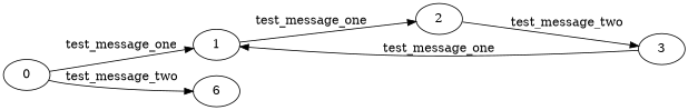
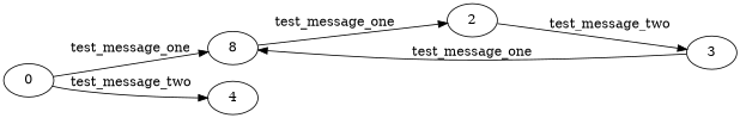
  digraph {
    rankdir=LR
-   1
+   1 [label=8]
    2
    3
    0
-   4 [label=6]
+   4
    1 -> 2 [label=test_message_one]
    2 -> 3 [label=test_message_two]
    3 -> 1 [label=test_message_one]
    0 -> 1 [label=test_message_one]
    0 -> 4 [label=test_message_two]
  }
